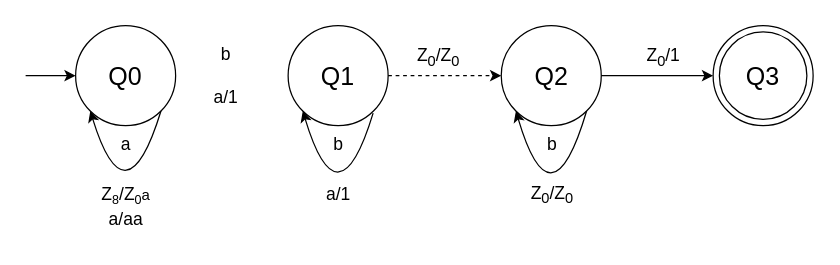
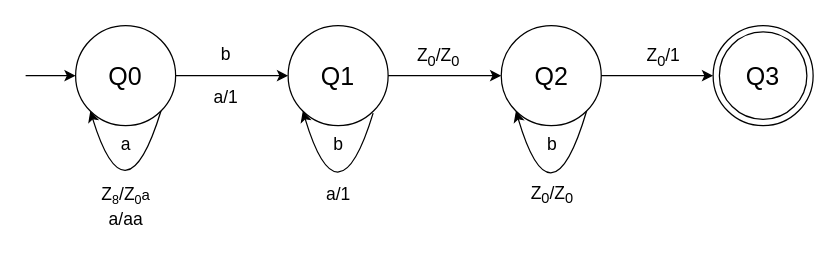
  <mxCell id="0" />
  <mxCell id="1" parent="0" />
+ <mxCell id="2" style="edgeStyle=orthogonalEdgeStyle;rounded=0;orthogonalLoop=1;jettySize=auto;html=1;exitX=1;exitY=0.5;exitDx=0;exitDy=0;entryX=0;entryY=0.5;entryDx=0;entryDy=0;" edge="1" parent="1" source="3" target="5"><mxGeometry relative="1" as="geometry" /></mxCell>
  <mxCell id="3" value="&lt;font style=&quot;font-size: 20px;&quot;&gt;Q0&lt;/font&gt;" style="ellipse;whiteSpace=wrap;html=1;aspect=fixed;fillColor=none;" vertex="1" parent="1"><mxGeometry x="60" y="20" width="80" height="80" as="geometry" /></mxCell>
- <mxCell id="4" style="edgeStyle=orthogonalEdgeStyle;rounded=0;orthogonalLoop=1;jettySize=auto;html=1;exitX=1;exitY=0.5;exitDx=0;exitDy=0;entryX=0;entryY=0.5;entryDx=0;entryDy=0;dashed=1;" edge="1" parent="1" source="5" target="7"><mxGeometry relative="1" as="geometry" /></mxCell>
+ <mxCell id="4" style="edgeStyle=orthogonalEdgeStyle;rounded=0;orthogonalLoop=1;jettySize=auto;html=1;exitX=1;exitY=0.5;exitDx=0;exitDy=0;entryX=0;entryY=0.5;entryDx=0;entryDy=0;" edge="1" parent="1" source="5" target="7"><mxGeometry relative="1" as="geometry" /></mxCell>
  <mxCell id="5" value="&lt;font style=&quot;font-size: 20px;&quot;&gt;Q1&lt;/font&gt;" style="ellipse;whiteSpace=wrap;html=1;aspect=fixed;fillColor=none;" vertex="1" parent="1"><mxGeometry x="230" y="20" width="80" height="80" as="geometry" /></mxCell>
  <mxCell id="6" style="edgeStyle=orthogonalEdgeStyle;rounded=0;orthogonalLoop=1;jettySize=auto;html=1;exitX=1;exitY=0.5;exitDx=0;exitDy=0;entryX=0;entryY=0.5;entryDx=0;entryDy=0;" edge="1" parent="1" source="7" target="8"><mxGeometry relative="1" as="geometry" /></mxCell>
  <mxCell id="7" value="&lt;font style=&quot;font-size: 20px;&quot;&gt;Q2&lt;/font&gt;" style="ellipse;whiteSpace=wrap;html=1;aspect=fixed;fillColor=none;" vertex="1" parent="1"><mxGeometry x="400.5" y="20" width="80" height="80" as="geometry" /></mxCell>
  <mxCell id="8" value="" style="ellipse;whiteSpace=wrap;html=1;aspect=fixed;fillColor=none;" vertex="1" parent="1"><mxGeometry x="570" y="20" width="80" height="80" as="geometry" /></mxCell>
  <mxCell id="9" value="&lt;font style=&quot;font-size: 20px;&quot;&gt;Q3&lt;/font&gt;" style="ellipse;whiteSpace=wrap;html=1;aspect=fixed;fillColor=none;" vertex="1" parent="1"><mxGeometry x="575" y="25" width="70" height="70" as="geometry" /></mxCell>
  <mxCell id="10" value="" style="endArrow=classic;html=1;rounded=0;entryX=0;entryY=0.5;entryDx=0;entryDy=0;" edge="1" parent="1" target="3"><mxGeometry width="50" height="50" relative="1" as="geometry"><mxPoint x="20" y="60" as="sourcePoint" /><mxPoint x="460" y="30" as="targetPoint" /></mxGeometry></mxCell>
  <mxCell id="11" value="&lt;font style=&quot;font-size: 14px;&quot;&gt;b&lt;br&gt;&lt;br&gt;a/1&lt;/font&gt;" style="text;html=1;align=center;verticalAlign=middle;resizable=0;points=[];autosize=1;strokeColor=none;fillColor=none;" vertex="1" parent="1"><mxGeometry x="160" y="30" width="40" height="60" as="geometry" /></mxCell>
  <mxCell id="12" value="&lt;font style=&quot;font-size: 14px;&quot;&gt;Z&lt;sub style=&quot;&quot;&gt;0&lt;/sub&gt;/Z&lt;sub style=&quot;&quot;&gt;0&lt;/sub&gt;&lt;/font&gt;" style="text;html=1;align=center;verticalAlign=middle;resizable=0;points=[];autosize=1;strokeColor=none;fillColor=none;" vertex="1" parent="1"><mxGeometry x="320" y="30" width="60" height="30" as="geometry" /></mxCell>
  <mxCell id="13" value="&lt;font style=&quot;font-size: 14px;&quot;&gt;Z&lt;sub style=&quot;&quot;&gt;0&lt;/sub&gt;/1&lt;/font&gt;" style="text;html=1;align=center;verticalAlign=middle;resizable=0;points=[];autosize=1;strokeColor=none;fillColor=none;" vertex="1" parent="1"><mxGeometry x="505" y="30" width="50" height="30" as="geometry" /></mxCell>
  <mxCell id="14" value="&lt;span style=&quot;font-size: 14px;&quot;&gt;Z&lt;/span&gt;&lt;sub&gt;8&lt;/sub&gt;&lt;span style=&quot;font-size: 14px;&quot;&gt;/Z&lt;/span&gt;&lt;sub&gt;0&lt;/sub&gt;a&lt;br&gt;&lt;font style=&quot;font-size: 14px;&quot;&gt;a/aa&lt;/font&gt;" style="text;html=1;align=center;verticalAlign=middle;resizable=0;points=[];autosize=1;strokeColor=none;fillColor=none;" vertex="1" parent="1"><mxGeometry x="70" y="140" width="60" height="50" as="geometry" /></mxCell>
  <mxCell id="15" value="&lt;font style=&quot;font-size: 14px;&quot;&gt;a&lt;/font&gt;" style="text;html=1;align=center;verticalAlign=middle;resizable=0;points=[];autosize=1;strokeColor=none;fillColor=none;" vertex="1" parent="1"><mxGeometry x="85" y="100" width="30" height="30" as="geometry" /></mxCell>
  <mxCell id="16" value="" style="endArrow=classic;html=1;rounded=0;exitX=1;exitY=1;exitDx=0;exitDy=0;entryX=0;entryY=1;entryDx=0;entryDy=0;strokeColor=default;curved=1;" edge="1" parent="1" source="3" target="3"><mxGeometry width="50" height="50" relative="1" as="geometry"><mxPoint x="460" y="20" as="sourcePoint" /><mxPoint x="410" y="70" as="targetPoint" /><Array as="points"><mxPoint x="100" y="180" /></Array></mxGeometry></mxCell>
  <mxCell id="17" value="" style="endArrow=classic;html=1;rounded=0;exitX=1;exitY=1;exitDx=0;exitDy=0;entryX=0;entryY=1;entryDx=0;entryDy=0;strokeColor=default;curved=1;" edge="1" parent="1" target="5"><mxGeometry width="50" height="50" relative="1" as="geometry"><mxPoint x="298" y="90" as="sourcePoint" /><mxPoint x="242" y="90" as="targetPoint" /><Array as="points"><mxPoint x="270" y="182" /></Array></mxGeometry></mxCell>
  <mxCell id="18" value="&lt;font style=&quot;font-size: 14px;&quot;&gt;b&lt;/font&gt;" style="text;html=1;align=center;verticalAlign=middle;resizable=0;points=[];autosize=1;strokeColor=none;fillColor=none;" vertex="1" parent="1"><mxGeometry x="255" y="100" width="30" height="30" as="geometry" /></mxCell>
  <mxCell id="19" value="&lt;span style=&quot;font-size: 14px;&quot;&gt;a/1&lt;/span&gt;" style="text;html=1;align=center;verticalAlign=middle;resizable=0;points=[];autosize=1;strokeColor=none;fillColor=none;" vertex="1" parent="1"><mxGeometry x="250" y="140" width="40" height="30" as="geometry" /></mxCell>
  <mxCell id="20" value="" style="endArrow=classic;html=1;rounded=0;exitX=1;exitY=1;exitDx=0;exitDy=0;entryX=0;entryY=1;entryDx=0;entryDy=0;strokeColor=default;curved=1;" edge="1" parent="1" source="7" target="7"><mxGeometry width="50" height="50" relative="1" as="geometry"><mxPoint x="468.5" y="92" as="sourcePoint" /><mxPoint x="412.5" y="90" as="targetPoint" /><Array as="points"><mxPoint x="440.5" y="184" /></Array></mxGeometry></mxCell>
  <mxCell id="21" value="&lt;font style=&quot;font-size: 14px;&quot;&gt;b&lt;/font&gt;" style="text;html=1;align=center;verticalAlign=middle;resizable=0;points=[];autosize=1;strokeColor=none;fillColor=none;" vertex="1" parent="1"><mxGeometry x="425.5" y="100" width="30" height="30" as="geometry" /></mxCell>
  <mxCell id="22" value="&lt;font style=&quot;font-size: 14px;&quot;&gt;Z&lt;sub style=&quot;&quot;&gt;0&lt;/sub&gt;/Z&lt;sub style=&quot;&quot;&gt;0&lt;/sub&gt;&lt;/font&gt;" style="text;html=1;align=center;verticalAlign=middle;resizable=0;points=[];autosize=1;strokeColor=none;fillColor=none;" vertex="1" parent="1"><mxGeometry x="410.5" y="140" width="60" height="30" as="geometry" /></mxCell>
